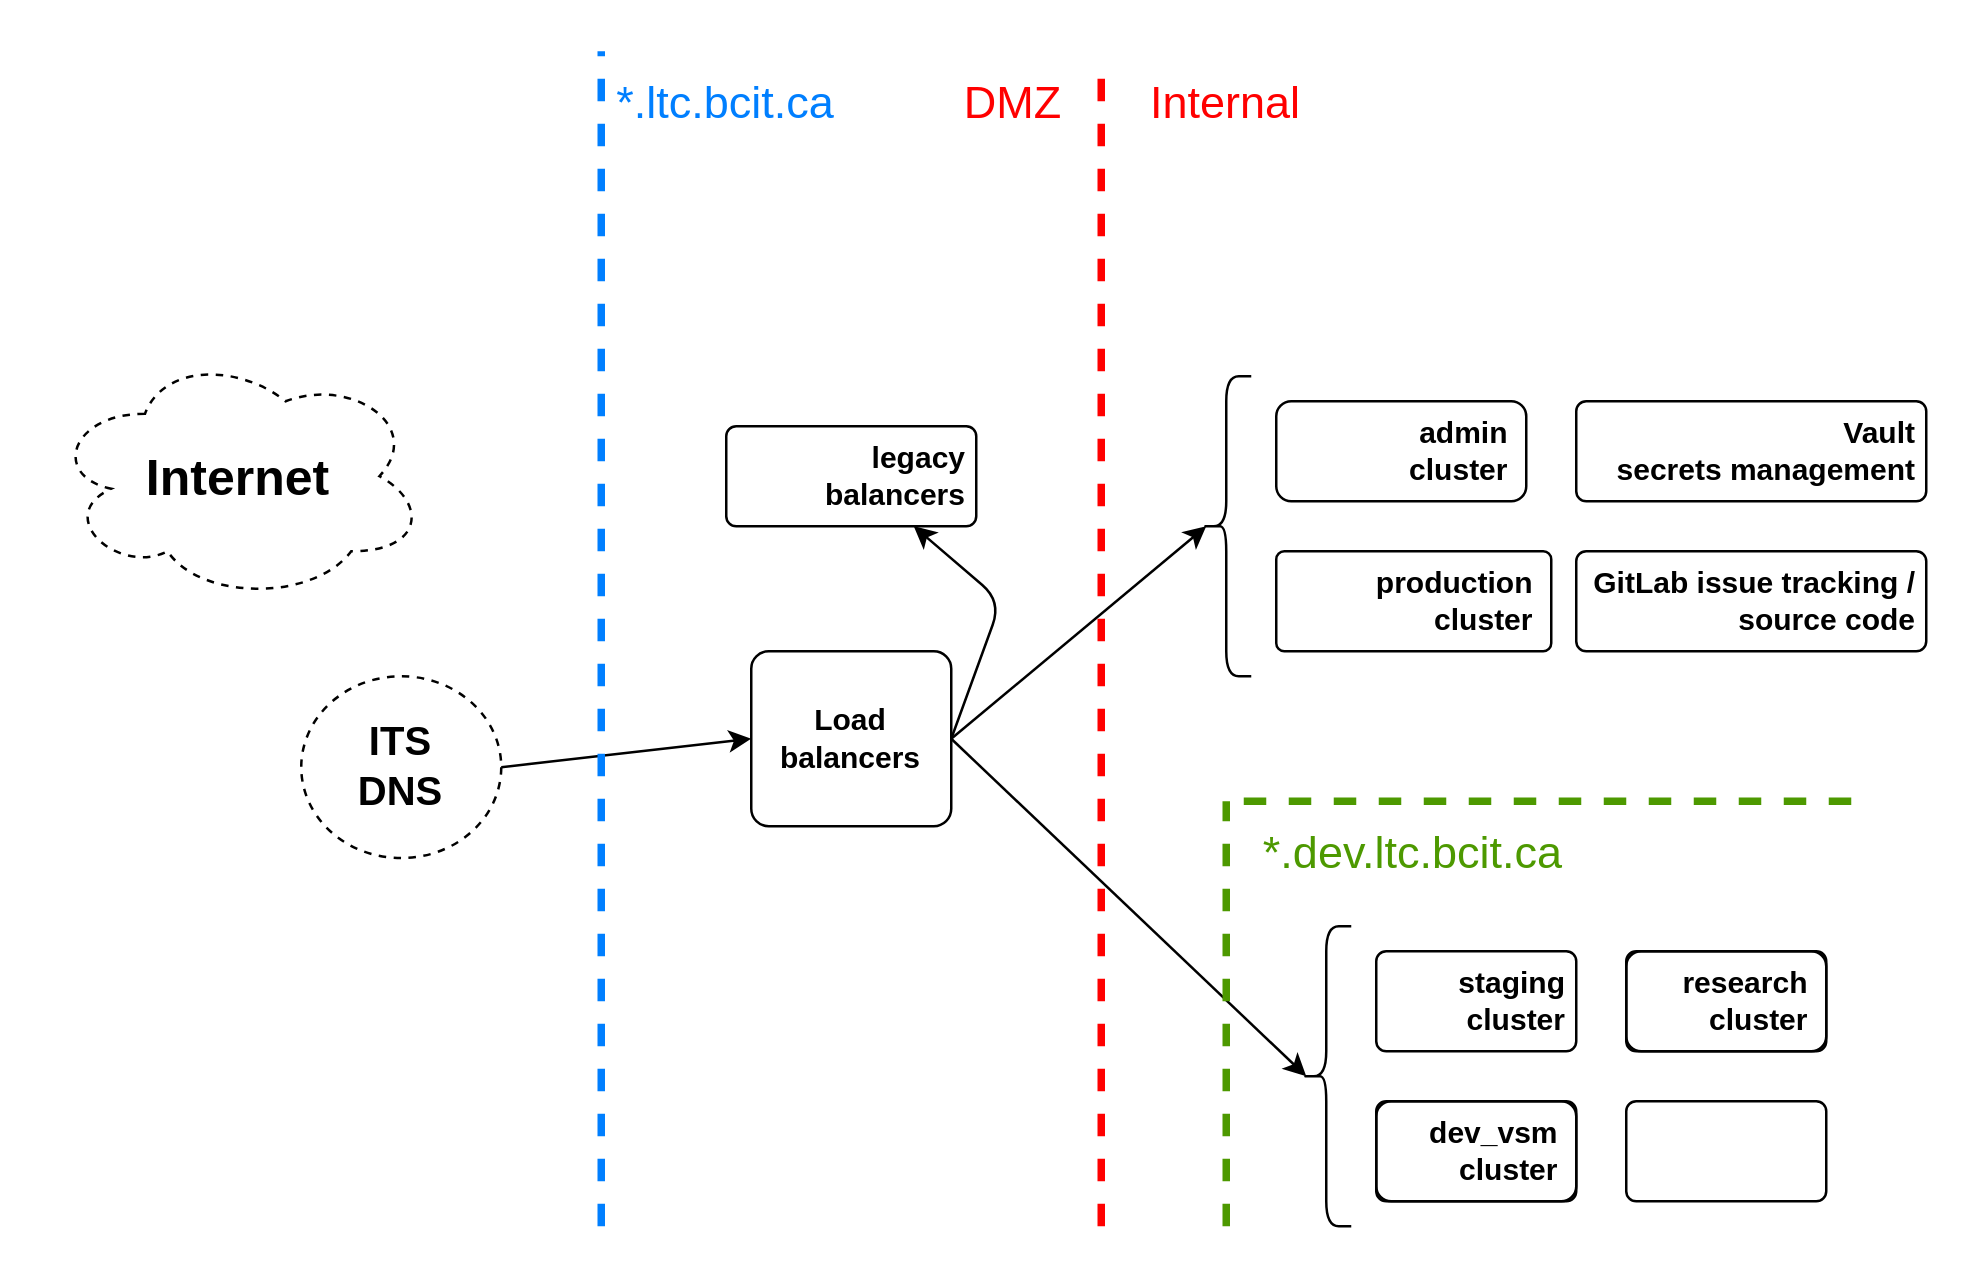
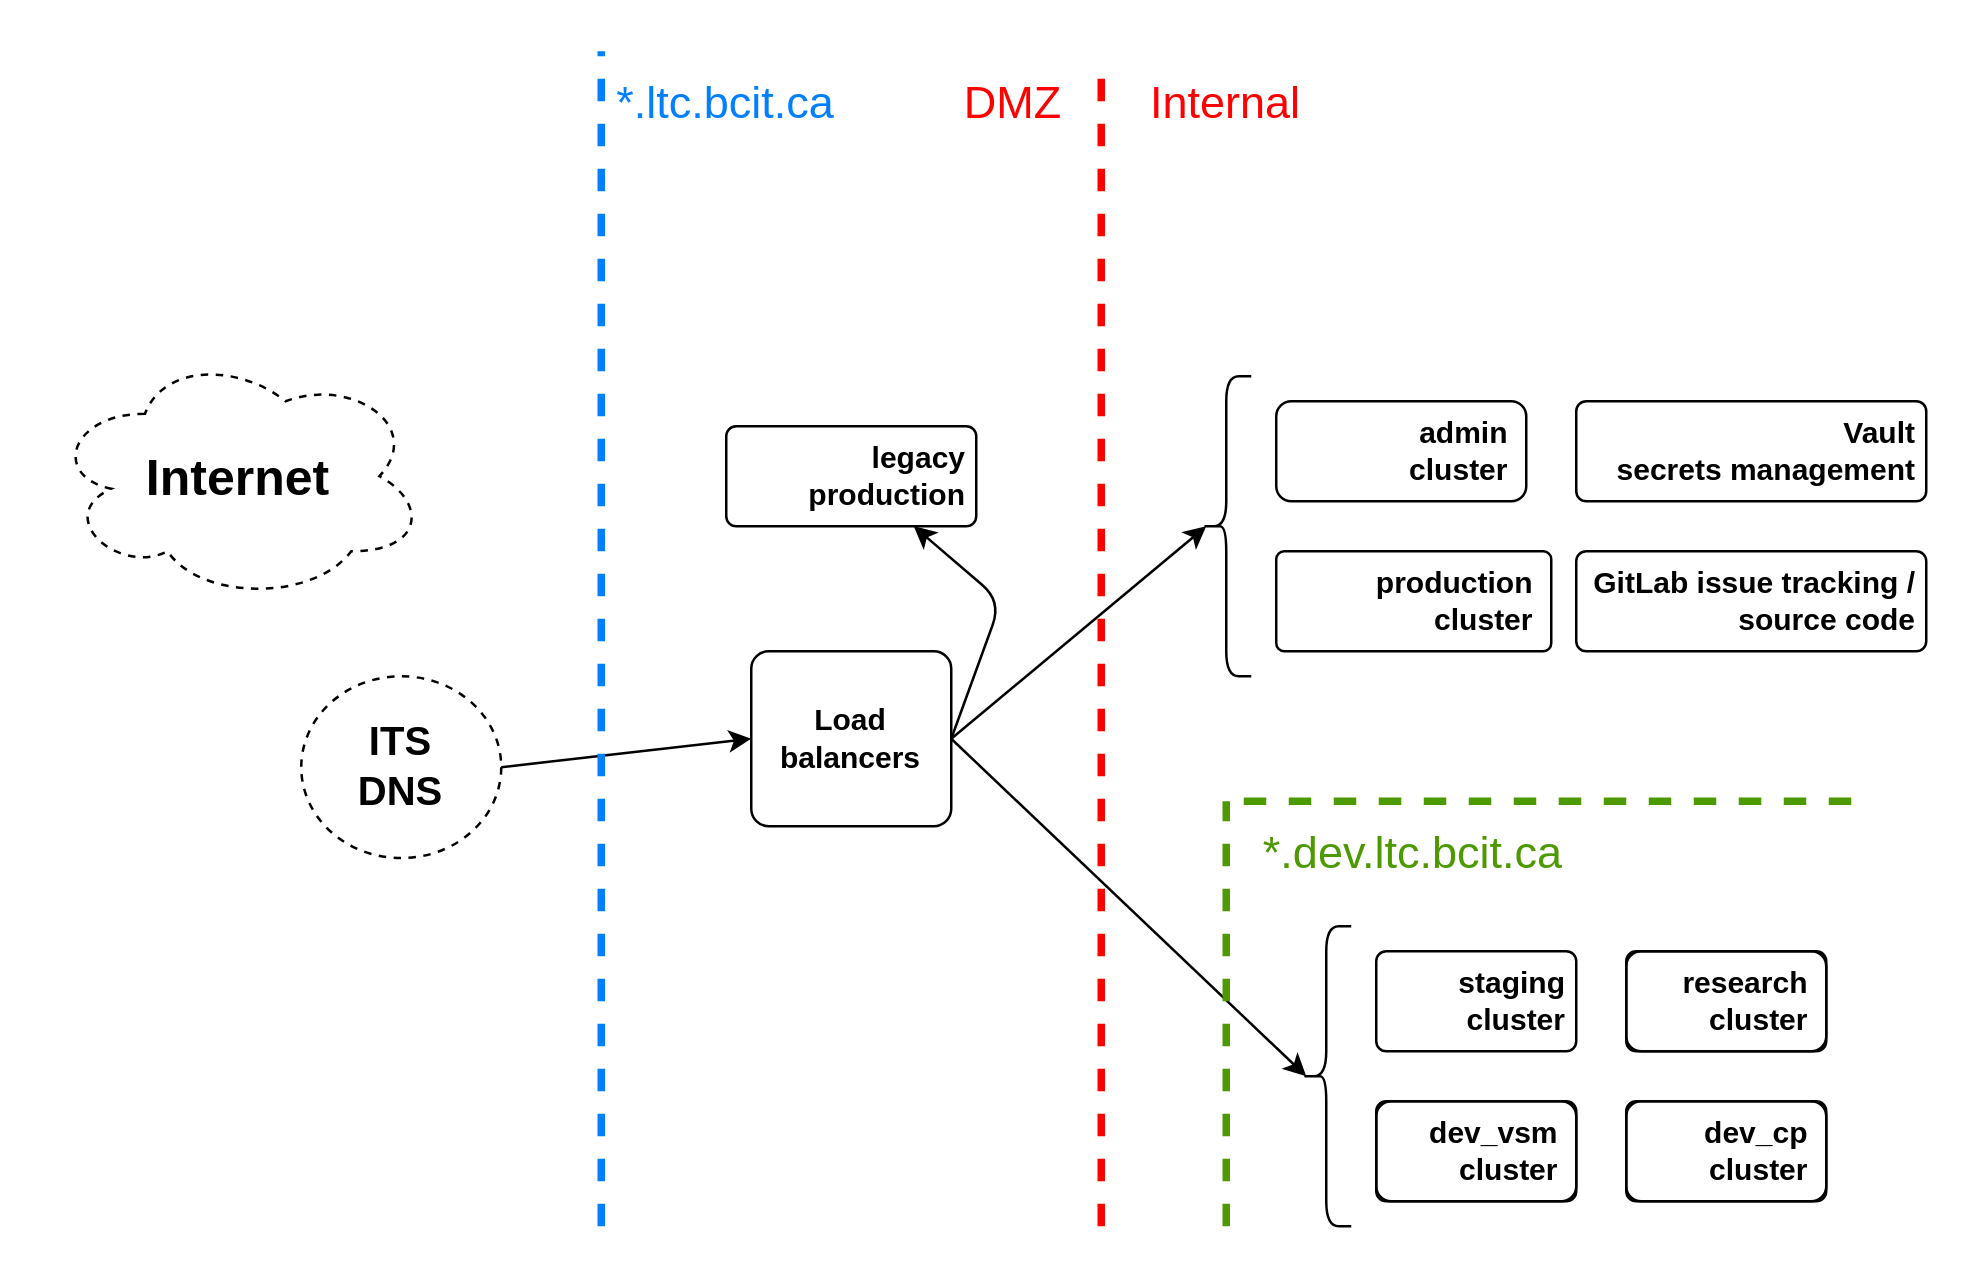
  <mxCell id="0" />
  <mxCell id="1" parent="0" />
  <mxCell id="2" value="&lt;span&gt;production&lt;br&gt;cluster&lt;/span&gt;" style="shape=ext;margin=3;double=0;whiteSpace=wrap;html=1;align=right;fillColor=none;rounded=1;spacingRight=5;arcSize=8;fontStyle=1" parent="1" vertex="1"><mxGeometry x="510" y="220" width="110" height="40" as="geometry" /></mxCell>
  <mxCell id="3" value="&lt;span&gt;&lt;font style=&quot;font-size: 20px&quot;&gt;Internet&lt;/font&gt;&lt;/span&gt;" style="ellipse;shape=cloud;whiteSpace=wrap;html=1;align=center;dashed=1;fillColor=none;fontStyle=1" parent="1" vertex="1"><mxGeometry x="20" y="140" width="150" height="100" as="geometry" /></mxCell>
  <mxCell id="4" style="edgeStyle=none;orthogonalLoop=1;jettySize=auto;html=1;entryX=0.1;entryY=0.5;entryDx=0;entryDy=0;fontStyle=1;entryPerimeter=0;exitX=1;exitY=0.5;exitDx=0;exitDy=0;" parent="1" source="5" target="25" edge="1"><mxGeometry relative="1" as="geometry"><mxPoint x="110.5" y="-36" as="targetPoint" /><mxPoint x="410" y="250" as="sourcePoint" /></mxGeometry></mxCell>
  <mxCell id="5" value="Load balancers" style="rounded=1;arcSize=10;whiteSpace=wrap;html=1;align=center;fillColor=none;fontStyle=1;spacing=2;" parent="1" vertex="1"><mxGeometry x="300" y="260" width="80" height="70" as="geometry" /></mxCell>
  <mxCell id="6" style="edgeStyle=none;orthogonalLoop=1;jettySize=auto;html=1;exitX=1;exitY=0.5;exitDx=0;exitDy=0;entryX=0.1;entryY=0.5;entryDx=0;entryDy=0;fontStyle=1;entryPerimeter=0;" parent="1" source="5" target="26" edge="1"><mxGeometry relative="1" as="geometry"><mxPoint x="403.5" y="455" as="sourcePoint" /></mxGeometry></mxCell>
  <mxCell id="7" value="GitLab issue tracking / source code" style="rounded=1;arcSize=10;whiteSpace=wrap;html=1;align=right;fillColor=none;fontStyle=1;spacingRight=2;" parent="1" vertex="1"><mxGeometry x="630" y="220" width="140" height="40" as="geometry" /></mxCell>
  <mxCell id="8" value="Vault&lt;br&gt;secrets management" style="rounded=1;arcSize=10;whiteSpace=wrap;html=1;align=right;fontStyle=1;fillColor=none;spacingRight=2;" parent="1" vertex="1"><mxGeometry x="630" y="160" width="140" height="40" as="geometry" /></mxCell>
  <mxCell id="9" style="edgeStyle=none;orthogonalLoop=1;jettySize=auto;html=1;entryX=0;entryY=0.5;entryDx=0;entryDy=0;exitX=1;exitY=0.5;exitDx=0;exitDy=0;strokeWidth=1;strokeColor=#000000;fontStyle=1" parent="1" source="10" target="5" edge="1"><mxGeometry relative="1" as="geometry"><mxPoint x="-461.25" y="419.13" as="sourcePoint" /><mxPoint x="140" y="498.63" as="targetPoint" /></mxGeometry></mxCell>
  <mxCell id="10" value="&lt;span style=&quot;font-size: 16px&quot;&gt;ITS&lt;br&gt;DNS&lt;/span&gt;" style="ellipse;whiteSpace=wrap;html=1;align=center;dashed=1;rounded=1;fillColor=none;fontStyle=1" parent="1" vertex="1"><mxGeometry x="120" y="270" width="80" height="72.73" as="geometry" /></mxCell>
  <mxCell id="11" value="&lt;font color=&quot;#ff0000&quot; style=&quot;font-size: 18px&quot;&gt;DMZ&lt;/font&gt;" style="text;html=1;strokeColor=none;fillColor=none;align=center;verticalAlign=middle;whiteSpace=wrap;rounded=0;dashed=1;fontSize=20;labelPosition=center;verticalLabelPosition=middle;fontStyle=0" parent="1" vertex="1"><mxGeometry x="370" y="20" width="70" height="40" as="geometry" /></mxCell>
  <mxCell id="12" value="&lt;font color=&quot;#ff0000&quot; style=&quot;font-size: 18px&quot;&gt;Internal&lt;/font&gt;" style="text;html=1;strokeColor=none;fillColor=none;align=center;verticalAlign=middle;whiteSpace=wrap;rounded=0;dashed=1;fontSize=20;fontStyle=0" parent="1" vertex="1"><mxGeometry x="440" y="20" width="100" height="40" as="geometry" /></mxCell>
  <mxCell id="13" value="" style="endArrow=none;dashed=1;html=1;strokeWidth=3;rounded=1;fontSize=26;fontColor=#FF0000;strokeColor=#FF0000;fontStyle=1;" parent="1" edge="1"><mxGeometry width="50" height="50" relative="1" as="geometry"><mxPoint x="440" y="490" as="sourcePoint" /><mxPoint x="440" y="30" as="targetPoint" /></mxGeometry></mxCell>
  <mxCell id="14" value="" style="group;fontStyle=1;align=right;verticalAlign=middle;strokeColor=default;rounded=1;arcSize=10;spacingRight=2;" parent="1" vertex="1" connectable="0"><mxGeometry x="650" y="380" width="80" height="40" as="geometry" /></mxCell>
  <mxCell id="15" value="&lt;blockquote style=&quot;margin: 0 0 0 40px ; border: none ; padding: 0px&quot;&gt;&lt;/blockquote&gt;&lt;blockquote style=&quot;margin: 0 0 0 40px ; border: none ; padding: 0px&quot;&gt;&lt;/blockquote&gt;&lt;span&gt;research&lt;/span&gt;&lt;br&gt;&lt;span&gt;cluster&lt;/span&gt;" style="shape=ext;margin=3;double=0;whiteSpace=wrap;html=1;align=right;fillColor=none;rounded=1;perimeterSpacing=0;labelPadding=0;noLabel=0;perimeter=rectanglePerimeter;spacingRight=5;fontStyle=1" parent="14" vertex="1"><mxGeometry width="80" height="40" as="geometry" /></mxCell>
  <mxCell id="16" value="" style="group;fontStyle=1;align=right;verticalAlign=middle;strokeColor=default;rounded=1;arcSize=10;spacingRight=2;" parent="1" vertex="1" connectable="0"><mxGeometry x="650" y="440" width="80" height="40" as="geometry" /></mxCell>
+ <mxCell id="17" value="&lt;span&gt;dev_cp&lt;br&gt;cluster&lt;/span&gt;" style="shape=ext;margin=3;double=0;whiteSpace=wrap;html=1;align=right;fillColor=none;rounded=1;spacingRight=5;fontStyle=1" parent="16" vertex="1"><mxGeometry width="80.0" height="40" as="geometry" /></mxCell>
  <mxCell id="18" value="" style="group;fontStyle=1;align=right;verticalAlign=middle;strokeColor=default;rounded=1;arcSize=10;spacingRight=2;" parent="1" vertex="1" connectable="0"><mxGeometry x="550" y="440" width="80" height="40" as="geometry" /></mxCell>
  <mxCell id="19" value="&lt;span&gt;dev_vsm&lt;br&gt;cluster&lt;/span&gt;" style="shape=ext;margin=3;double=0;whiteSpace=wrap;html=1;align=right;fillColor=none;rounded=1;spacingRight=5;fontStyle=1" parent="18" vertex="1"><mxGeometry width="80" height="40" as="geometry" /></mxCell>
  <mxCell id="20" value="&lt;span&gt;staging&lt;br&gt;cluster&lt;/span&gt;" style="shape=ext;margin=3;double=0;whiteSpace=wrap;html=1;align=right;fillColor=none;rounded=1;strokeColor=default;strokeWidth=1;spacingRight=2;arcSize=10;container=0;fontStyle=1" parent="1" vertex="1"><mxGeometry x="550" y="380" width="80" height="40" as="geometry" /></mxCell>
  <mxCell id="21" value="" style="endArrow=none;dashed=1;html=1;strokeWidth=3;rounded=1;fontSize=26;fontColor=#FF0000;strokeColor=#4D9900;fontStyle=1" parent="1" edge="1"><mxGeometry width="50" height="50" relative="1" as="geometry"><mxPoint x="490" y="490" as="sourcePoint" /><mxPoint x="490" y="320" as="targetPoint" /></mxGeometry></mxCell>
  <mxCell id="22" value="&lt;font style=&quot;font-size: 18px&quot; color=&quot;#4d9900&quot;&gt;*.dev.ltc.bcit.ca&lt;/font&gt;" style="text;html=1;strokeColor=none;fillColor=none;align=center;verticalAlign=middle;whiteSpace=wrap;rounded=0;dashed=1;fontSize=20;" parent="1" vertex="1"><mxGeometry x="500" y="320" width="130" height="40" as="geometry" /></mxCell>
  <mxCell id="23" value="" style="endArrow=none;dashed=1;html=1;strokeWidth=3;rounded=1;fontSize=26;fontColor=#FF0000;strokeColor=#4D9900;fontStyle=1" parent="1" edge="1"><mxGeometry width="50" height="50" relative="1" as="geometry"><mxPoint x="740" y="320" as="sourcePoint" /><mxPoint x="490" y="320" as="targetPoint" /></mxGeometry></mxCell>
  <mxCell id="24" value="&lt;font style=&quot;font-size: 18px&quot; color=&quot;#007fff&quot;&gt;*.ltc.bcit.ca&lt;/font&gt;" style="text;html=1;strokeColor=none;fillColor=none;align=center;verticalAlign=middle;whiteSpace=wrap;rounded=0;dashed=1;fontSize=20;" parent="1" vertex="1"><mxGeometry x="240" y="20" width="100" height="40" as="geometry" /></mxCell>
  <mxCell id="25" value="" style="shape=curlyBracket;whiteSpace=wrap;html=1;rounded=1;fontSize=18;fillColor=none;spacing=2;spacingLeft=0;spacingTop=0;" parent="1" vertex="1"><mxGeometry x="480" y="150" width="20" height="120" as="geometry" /></mxCell>
  <mxCell id="26" value="" style="shape=curlyBracket;whiteSpace=wrap;html=1;rounded=1;fontSize=18;fillColor=none;" parent="1" vertex="1"><mxGeometry x="520" y="370" width="20" height="120" as="geometry" /></mxCell>
  <mxCell id="27" value="" style="endArrow=none;dashed=1;html=1;strokeWidth=3;rounded=1;fontSize=26;fontColor=#FF0000;strokeColor=#007FFF;fontStyle=1" parent="1" edge="1"><mxGeometry width="50" height="50" relative="1" as="geometry"><mxPoint x="240" y="490" as="sourcePoint" /><mxPoint x="240" y="20" as="targetPoint" /></mxGeometry></mxCell>
- <mxCell id="28" value="legacy balancers" style="rounded=1;arcSize=10;whiteSpace=wrap;html=1;align=right;fillColor=none;fontStyle=1;spacingRight=2;" parent="1" vertex="1"><mxGeometry x="290" y="170" width="100" height="40" as="geometry" /></mxCell>
+ <mxCell id="28" value="legacy production" style="rounded=1;arcSize=10;whiteSpace=wrap;html=1;align=right;fillColor=none;fontStyle=1;spacingRight=2;" parent="1" vertex="1"><mxGeometry x="290" y="170" width="100" height="40" as="geometry" /></mxCell>
  <mxCell id="29" value="&lt;span&gt;admin&lt;br&gt;cluster&lt;/span&gt;" style="shape=ext;margin=3;double=0;whiteSpace=wrap;html=1;align=right;fillColor=none;rounded=1;spacingRight=5;fontStyle=1" parent="1" vertex="1"><mxGeometry x="510" y="160" width="100" height="40" as="geometry" /></mxCell>
  <mxCell id="30" style="edgeStyle=none;orthogonalLoop=1;jettySize=auto;html=1;entryX=0.75;entryY=1;entryDx=0;entryDy=0;fontStyle=1;exitX=1;exitY=0.5;exitDx=0;exitDy=0;" parent="1" source="5" target="28" edge="1"><mxGeometry relative="1" as="geometry"><mxPoint x="380" y="250" as="sourcePoint" /><mxPoint x="405" y="140" as="targetPoint" /><Array as="points"><mxPoint x="400" y="240" /></Array></mxGeometry></mxCell>
